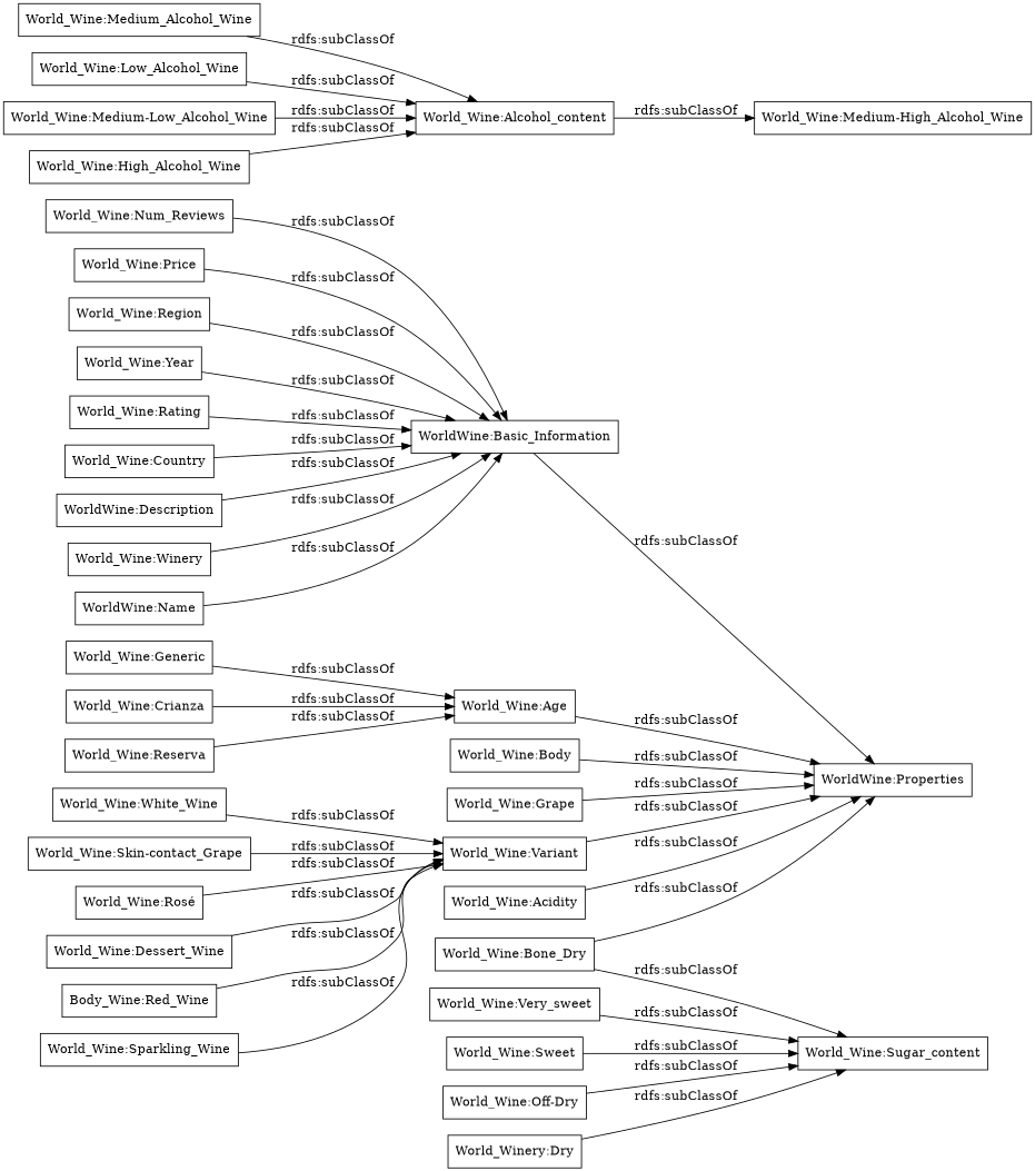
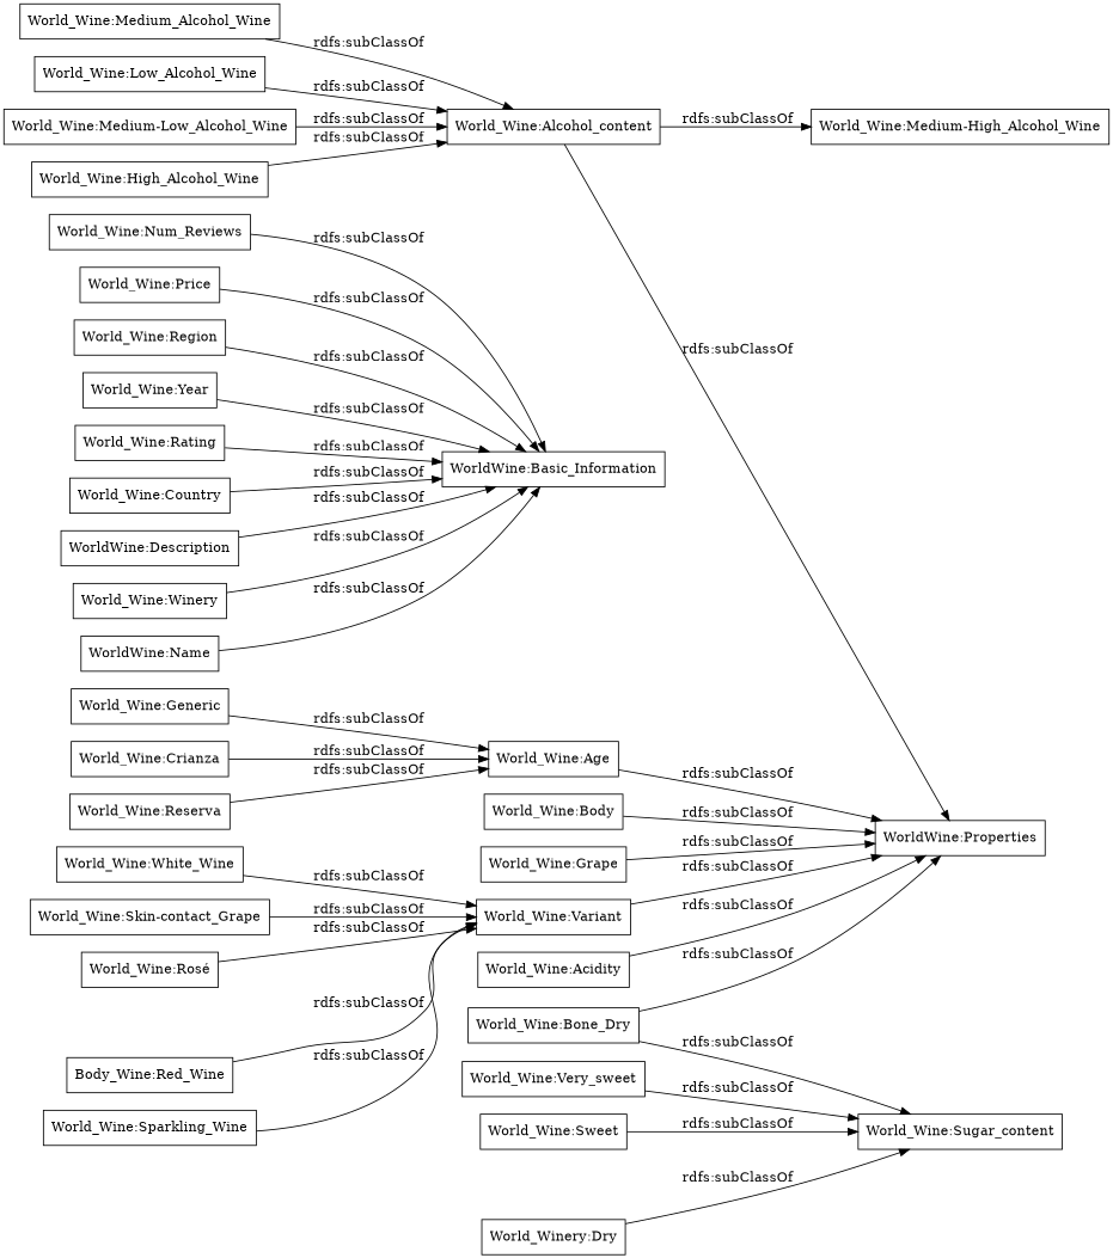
  digraph {
    rankdir=LR
    node [color=black shape=rectangle]
    "World_Wine:Medium_Alcohol_Wine"
    "World_Wine:Alcohol_content"
    "World_Wine:Medium-High_Alcohol_Wine"
    "WorldWine:Properties"
    "World_Wine:Low_Alcohol_Wine"
    "World_Wine:Num_Reviews"
    "WorldWine:Basic_Information"
    "World_Wine:Price"
    "World_Wine:Generic"
    "World_Wine:Age"
    "World_Wine:Medium-Low_Alcohol_Wine"
    "World_Wine:High_Alcohol_Wine"
    "World_Wine:Very_sweet"
    "World_Wine:Sugar_content"
    "World_Wine:Region"
    "World_Wine:Body"
    "World_Wine:Grape"
    "World_Wine:Sweet"
    "World_Wine:White_Wine"
    "World_Wine:Variant"
    "World_Wine:Acidity"
    "World_Wine:Year"
    "World_Wine:Rating"
    "World_Wine:Country"
    n25 [label="World_Wine:Skin-contact_Grape"]
    "World_Wine:Bone_Dry"
    "World_Wine:Rosé"
    "WorldWine:Description"
-   "World_Wine:Off-Dry"
    n30 [label="World_Winery:Dry"]
-   "World_Wine:Dessert_Wine"
    "World_Wine:Crianza"
    "World_Wine:Reserva"
    "World_Wine:Winery"
    n35 [label="Body_Wine:Red_Wine"]
    "WorldWine:Name"
    "World_Wine:Sparkling_Wine"
    "World_Wine:Medium_Alcohol_Wine" -> "World_Wine:Alcohol_content" [label="rdfs:subClassOf"]
    "World_Wine:Alcohol_content" -> "World_Wine:Medium-High_Alcohol_Wine" [label="rdfs:subClassOf"]
-   "WorldWine:Basic_Information" -> "WorldWine:Properties" [label="rdfs:subClassOf"]
+   "World_Wine:Alcohol_content" -> "WorldWine:Properties" [label="rdfs:subClassOf"]
    "World_Wine:Low_Alcohol_Wine" -> "World_Wine:Alcohol_content" [label="rdfs:subClassOf"]
    "World_Wine:Num_Reviews" -> "WorldWine:Basic_Information" [label="rdfs:subClassOf"]
    "World_Wine:Price" -> "WorldWine:Basic_Information" [label="rdfs:subClassOf"]
    "World_Wine:Generic" -> "World_Wine:Age" [label="rdfs:subClassOf"]
    "World_Wine:Age" -> "WorldWine:Properties" [label="rdfs:subClassOf"]
    "World_Wine:Medium-Low_Alcohol_Wine" -> "World_Wine:Alcohol_content" [label="rdfs:subClassOf"]
    "World_Wine:High_Alcohol_Wine" -> "World_Wine:Alcohol_content" [label="rdfs:subClassOf"]
    "World_Wine:Very_sweet" -> "World_Wine:Sugar_content" [label="rdfs:subClassOf"]
    "World_Wine:Region" -> "WorldWine:Basic_Information" [label="rdfs:subClassOf"]
    "World_Wine:Body" -> "WorldWine:Properties" [label="rdfs:subClassOf"]
    "World_Wine:Grape" -> "WorldWine:Properties" [label="rdfs:subClassOf"]
    "World_Wine:Sweet" -> "World_Wine:Sugar_content" [label="rdfs:subClassOf"]
    "World_Wine:White_Wine" -> "World_Wine:Variant" [label="rdfs:subClassOf"]
    "World_Wine:Variant" -> "WorldWine:Properties" [label="rdfs:subClassOf"]
    "World_Wine:Acidity" -> "WorldWine:Properties" [label="rdfs:subClassOf"]
    "World_Wine:Year" -> "WorldWine:Basic_Information" [label="rdfs:subClassOf"]
    "World_Wine:Rating" -> "WorldWine:Basic_Information" [label="rdfs:subClassOf"]
    "World_Wine:Country" -> "WorldWine:Basic_Information" [label="rdfs:subClassOf"]
    n25 -> "World_Wine:Variant" [label="rdfs:subClassOf"]
    "World_Wine:Bone_Dry" -> "WorldWine:Properties" [label="rdfs:subClassOf"]
    "World_Wine:Bone_Dry" -> "World_Wine:Sugar_content" [label="rdfs:subClassOf"]
    "World_Wine:Rosé" -> "World_Wine:Variant" [label="rdfs:subClassOf"]
    "WorldWine:Description" -> "WorldWine:Basic_Information" [label="rdfs:subClassOf"]
-   "World_Wine:Off-Dry" -> "World_Wine:Sugar_content" [label="rdfs:subClassOf"]
    n30 -> "World_Wine:Sugar_content" [label="rdfs:subClassOf"]
-   "World_Wine:Dessert_Wine" -> "World_Wine:Variant" [label="rdfs:subClassOf"]
    "World_Wine:Crianza" -> "World_Wine:Age" [label="rdfs:subClassOf"]
    "World_Wine:Reserva" -> "World_Wine:Age" [label="rdfs:subClassOf"]
    "World_Wine:Winery" -> "WorldWine:Basic_Information" [label="rdfs:subClassOf"]
    n35 -> "World_Wine:Variant" [label="rdfs:subClassOf"]
    "WorldWine:Name" -> "WorldWine:Basic_Information" [label="rdfs:subClassOf"]
    "World_Wine:Sparkling_Wine" -> "World_Wine:Variant" [label="rdfs:subClassOf"]
  }
